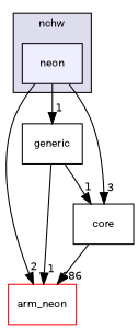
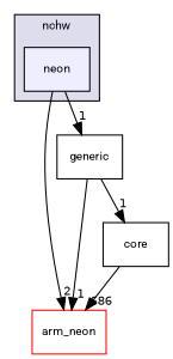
  digraph {
    compound=true
    fontname=Roboto
    node [fillcolor=white fontname=Roboto fontsize=10 shape=box style=filled]
    edge [fontname=Roboto headlabel=1 labeldistance=1.5 labelfontname=Helvetica labelfontsize=10]
    n1 [fillcolor="#eeeeff" label=neon pencolor=black]
    n2 [color=red label=arm_neon]
    n3 [label=generic fillcolor="" style=""]
    n4 [color=black label=core]
    subgraph cluster_1 {
      bgcolor="#ddddee"
      fontsize=10
      label=nchw
      pencolor=black
      n1
    }
    n1 -> n2 [headlabel=2]
    n1 -> n3
-   n1 -> n4 [headlabel=3]
    n3 -> n2
    n3 -> n4
    n4 -> n2 [headlabel=686]
  }
